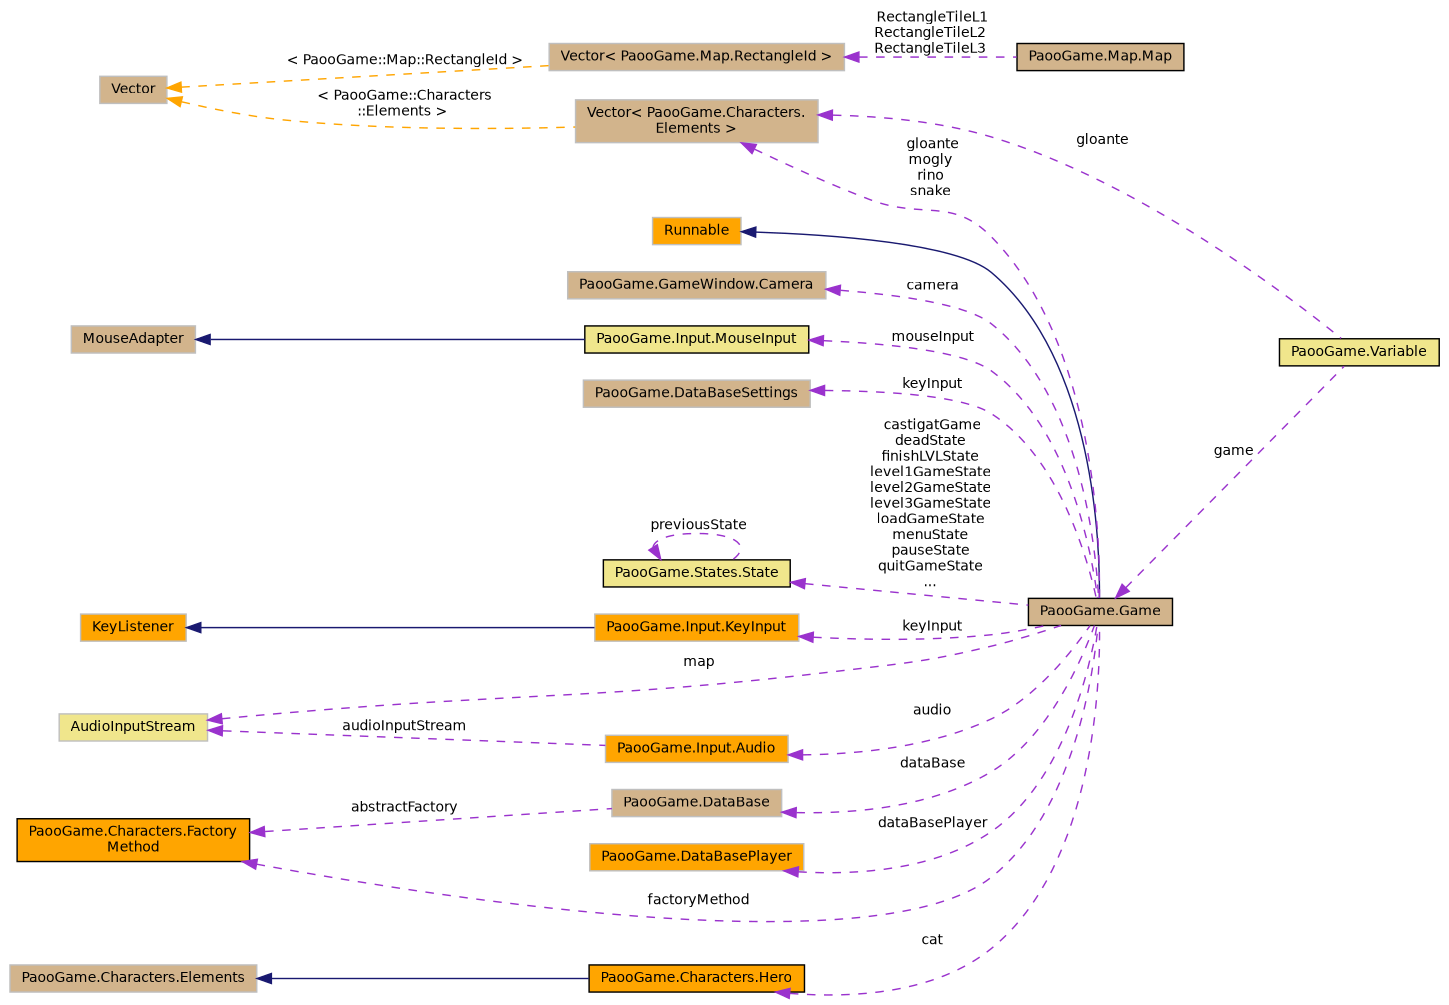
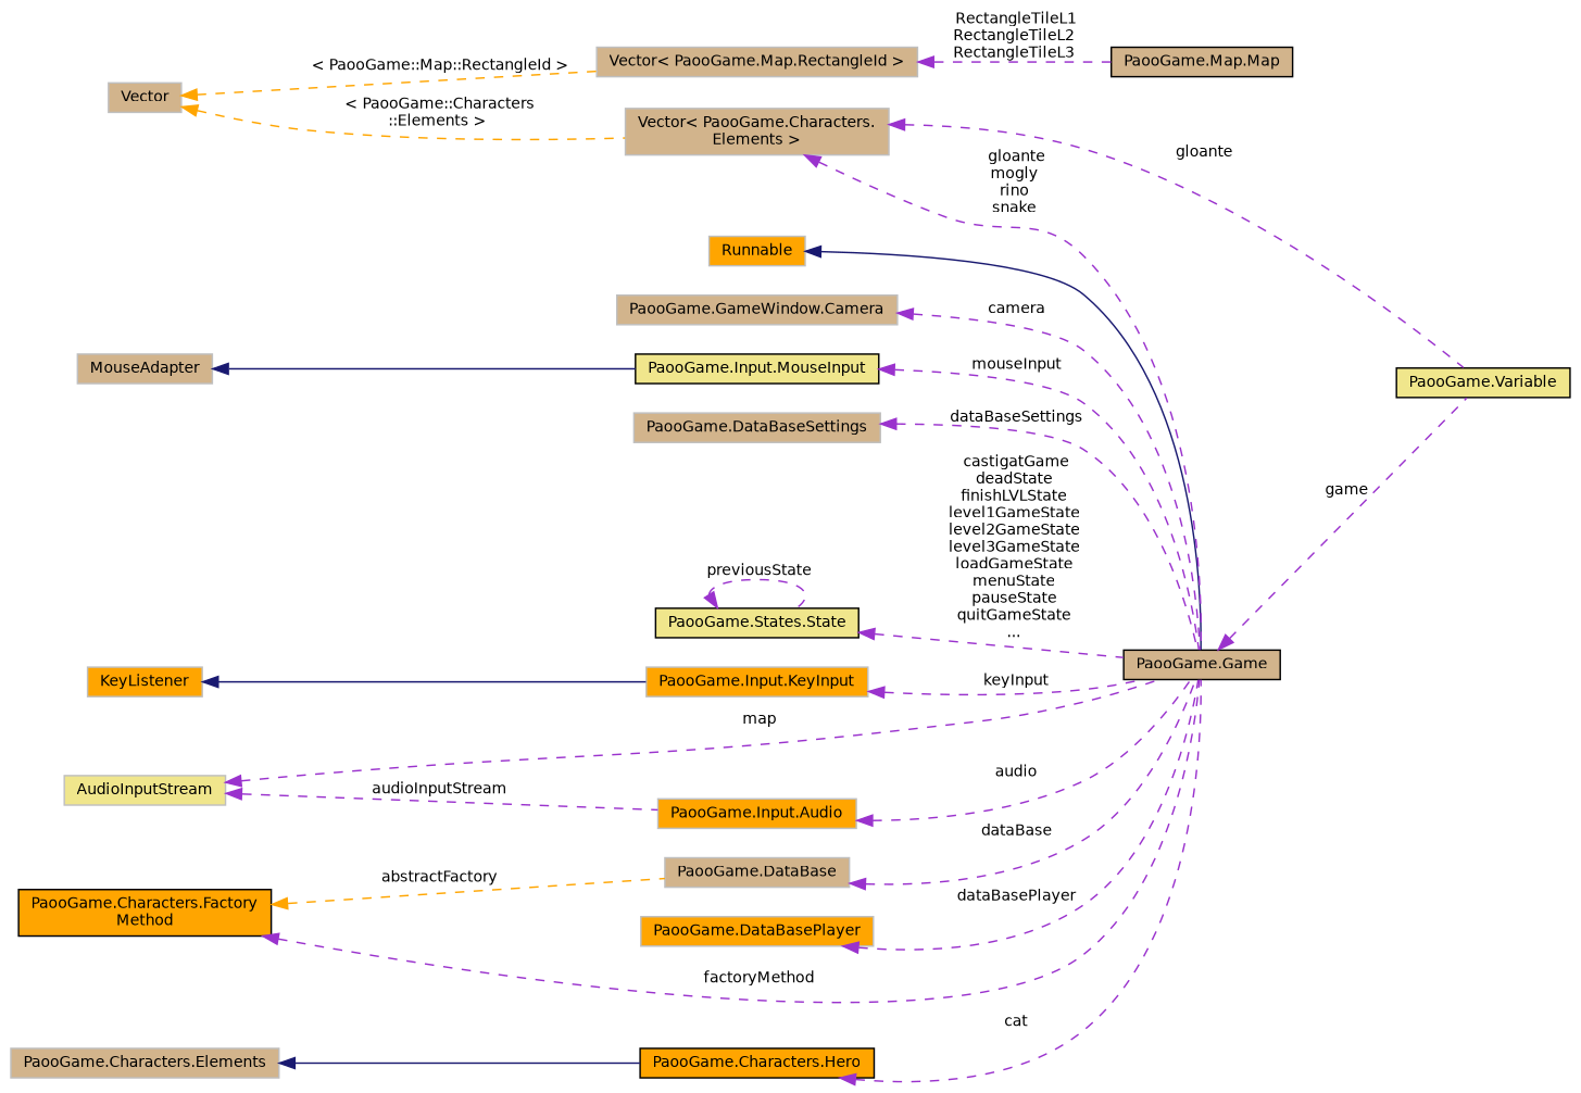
  digraph {
    rankdir=LR
    node [color=grey75 fillcolor=tan fontname=Helvetica fontsize=10 shape=record style=filled]
    edge [color=darkorchid3 dir=back fontname=Helvetica fontsize=10 labelfontname=Helvetica labelfontsize=10 style=dashed]
    n1 [color=black fillcolor=khaki fontcolor=black height=0.2 label="PaooGame.Variable" width=0.4]
    n2 [color=black height=0.2 label="PaooGame.Game" width=0.4]
    n3 [fillcolor=orange height=0.2 label=Runnable width=0.4]
    n4 [height=0.2 label="PaooGame.GameWindow.Camera" width=0.4]
    n5 [color=black height=0.2 label="PaooGame.Map.Map" width=0.4]
    n6 [height=0.2 label="Vector\< PaooGame.Map.RectangleId \>" width=0.4]
    n7 [height=0.2 label=Vector width=0.4]
    n8 [height=0.2 label="Vector\< PaooGame.Characters.\lElements \>" width=0.4]
    n9 [color=black fillcolor=khaki height=0.2 label="PaooGame.States.State" width=0.4]
    n10 [color=black fillcolor=khaki height=0.2 label="PaooGame.Input.MouseInput" width=0.4]
    n11 [height=0.2 label=MouseAdapter width=0.4]
    n12 [fillcolor=orange height=0.2 label="PaooGame.Input.KeyInput" width=0.4]
    n13 [fillcolor=orange height=0.2 label=KeyListener width=0.4]
    n14 [height=0.2 label="PaooGame.DataBase" width=0.4]
    n15 [color=black fillcolor=orange height=0.2 label="PaooGame.Characters.Factory\lMethod" width=0.4]
    n16 [fillcolor=orange height=0.2 label="PaooGame.DataBasePlayer" width=0.4]
    n17 [color=black fillcolor=orange height=0.2 label="PaooGame.Characters.Hero" width=0.4]
    n18 [height=0.2 label="PaooGame.Characters.Elements" width=0.4]
    n19 [fillcolor=orange height=0.2 label="PaooGame.Input.Audio" width=0.4]
    n20 [fillcolor=khaki height=0.2 label=AudioInputStream width=0.4]
    n21 [height=0.2 label="PaooGame.DataBaseSettings" width=0.4]
    n2 -> n1 [label=" game"]
    n3 -> n2 [color=midnightblue style=solid]
    n4 -> n2 [label=" camera"]
    n6 -> n5 [label=" RectangleTileL1\nRectangleTileL2\nRectangleTileL3"]
    n7 -> n6 [color=orange label=" \< PaooGame::Map::RectangleId \>"]
    n7 -> n8 [color=orange label=" \< PaooGame::Characters\l::Elements \>"]
    n8 -> n1 [label=" gloante"]
    n8 -> n2 [label=" gloante\nmogly\nrino\nsnake"]
    n9 -> n2 [label=" castigatGame\ndeadState\nfinishLVLState\nlevel1GameState\nlevel2GameState\nlevel3GameState\nloadGameState\nmenuState\npauseState\nquitGameState\n..."]
    n9 -> n9 [label=" previousState"]
    n10 -> n2 [label=" mouseInput"]
    n11 -> n10 [color=midnightblue style=solid]
    n12 -> n2 [label=" keyInput"]
    n13 -> n12 [color=midnightblue style=solid]
    n14 -> n2 [label=" dataBase"]
    n15 -> n2 [label=" factoryMethod"]
-   n15 -> n14 [label=" abstractFactory"]
+   n15 -> n14 [color=orange label=" abstractFactory"]
    n16 -> n2 [label=" dataBasePlayer"]
    n17 -> n2 [label=" cat"]
    n18 -> n17 [color=midnightblue style=solid]
    n19 -> n2 [label=" audio"]
    n20 -> n2 [label=" map"]
    n20 -> n19 [label=" audioInputStream"]
-   n21 -> n2 [label=" keyInput"]
+   n21 -> n2 [label=" dataBaseSettings"]
  }
